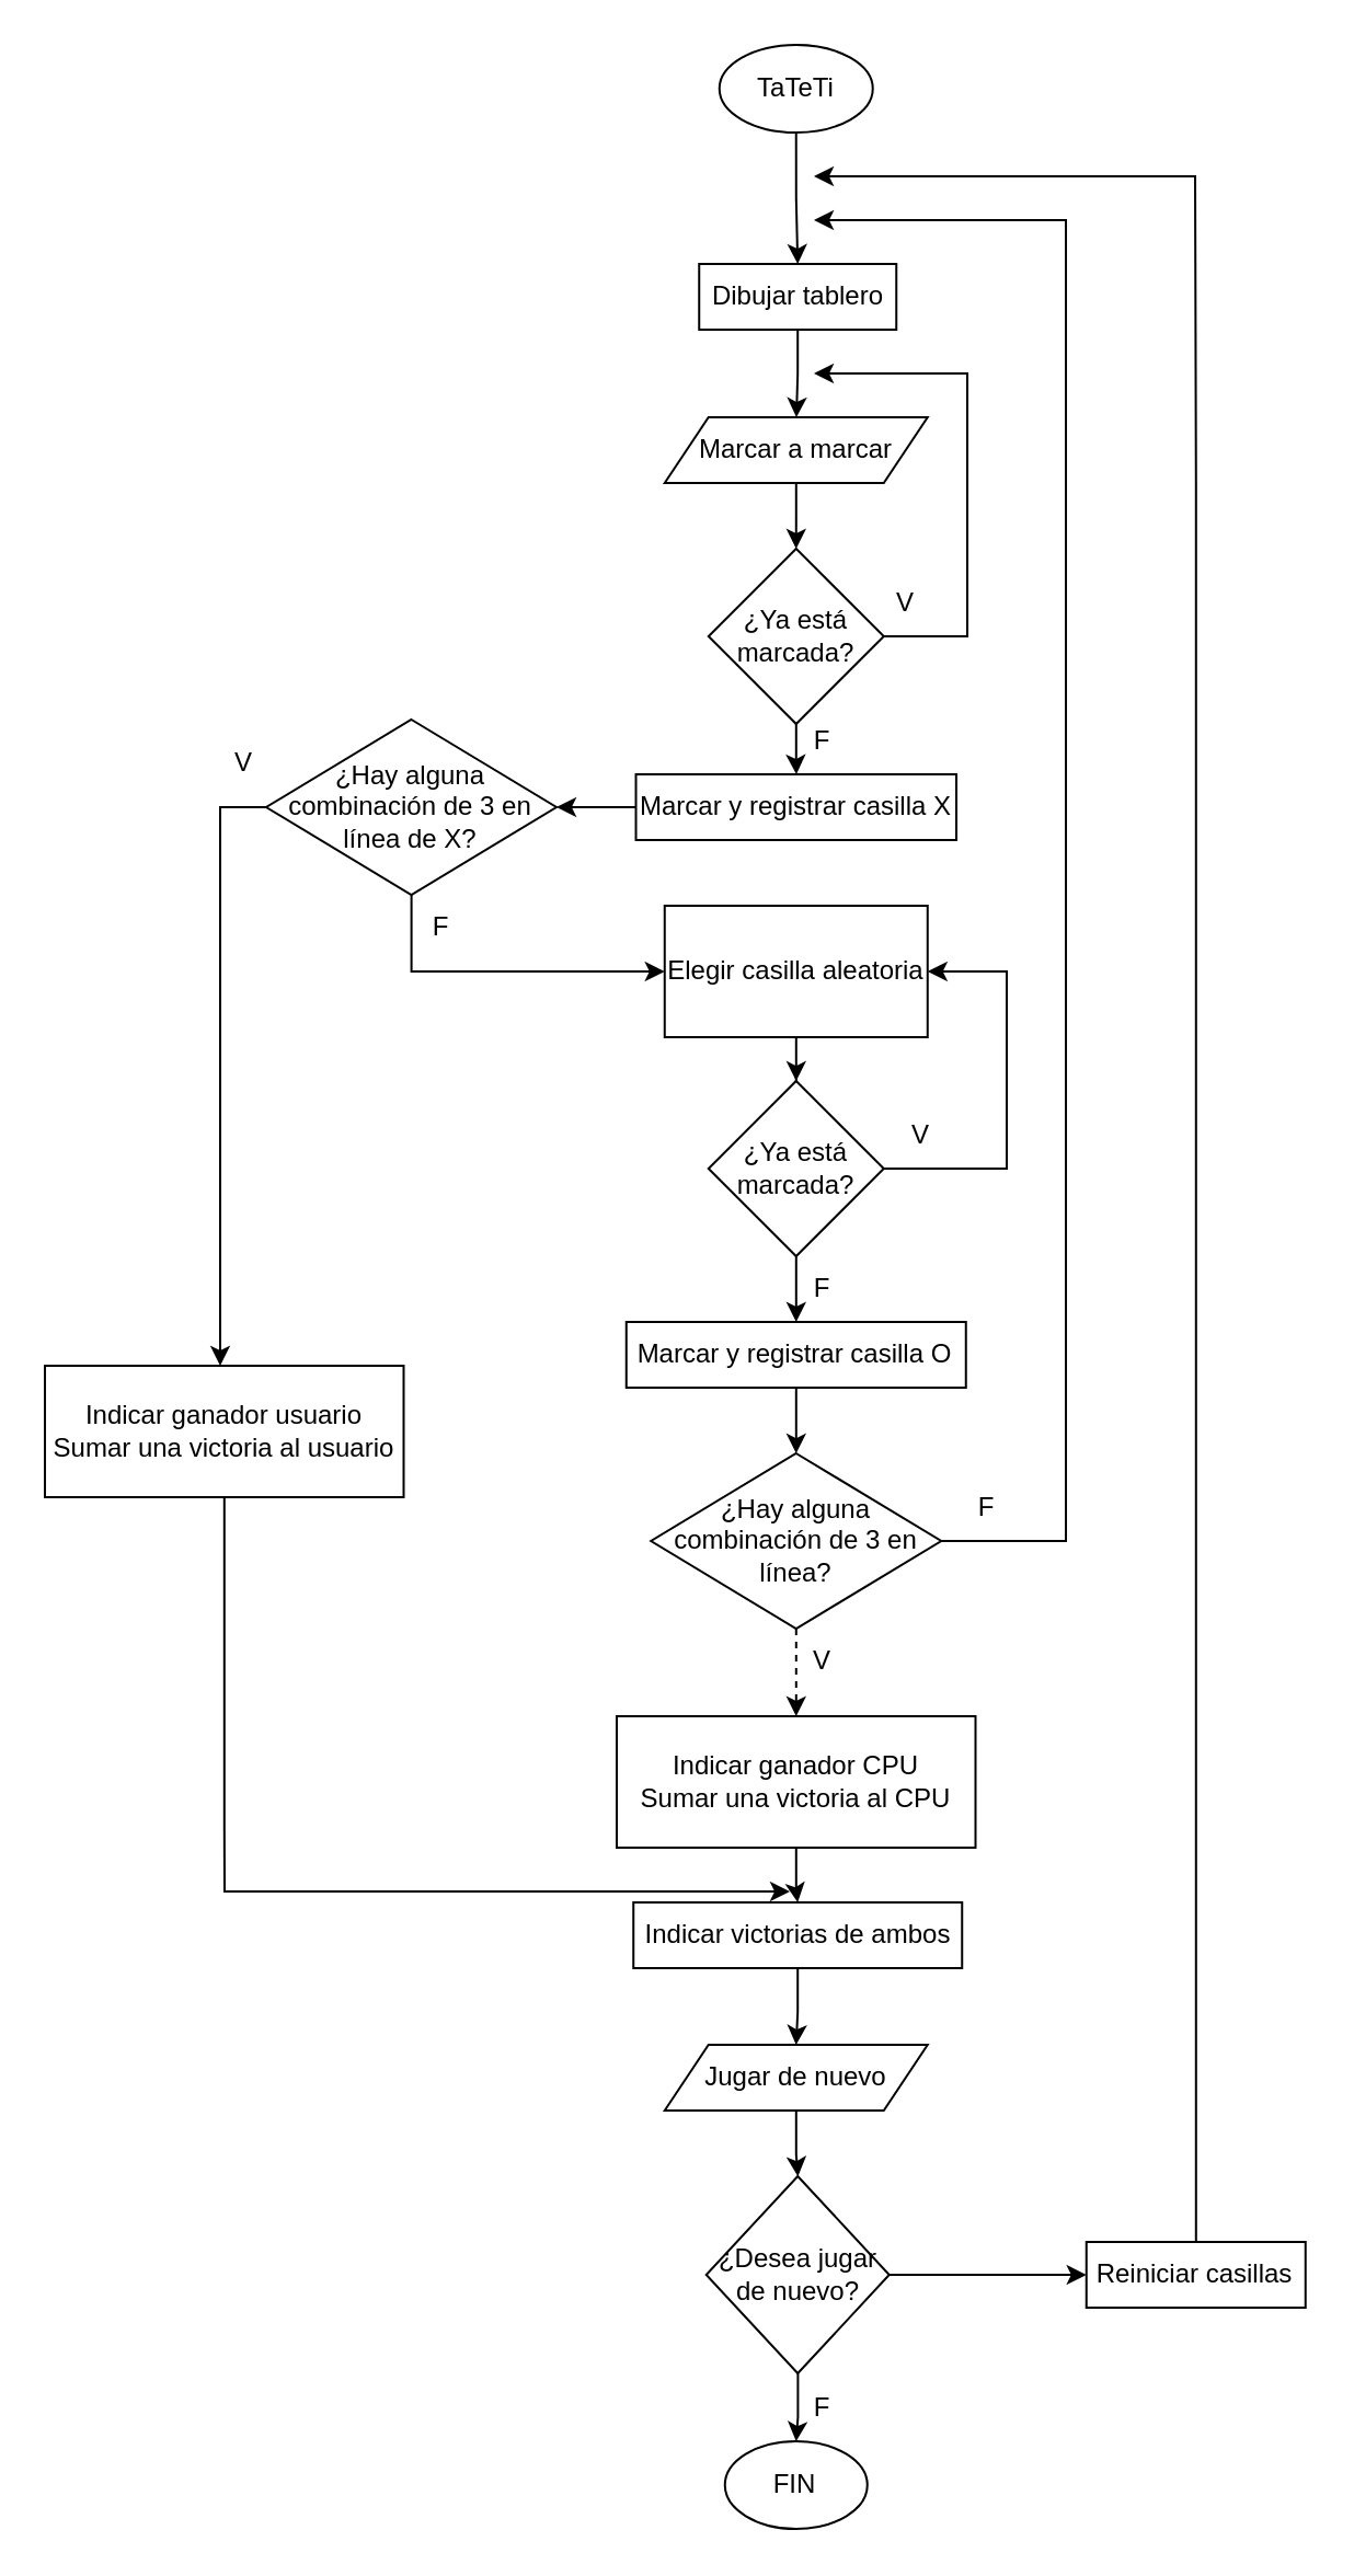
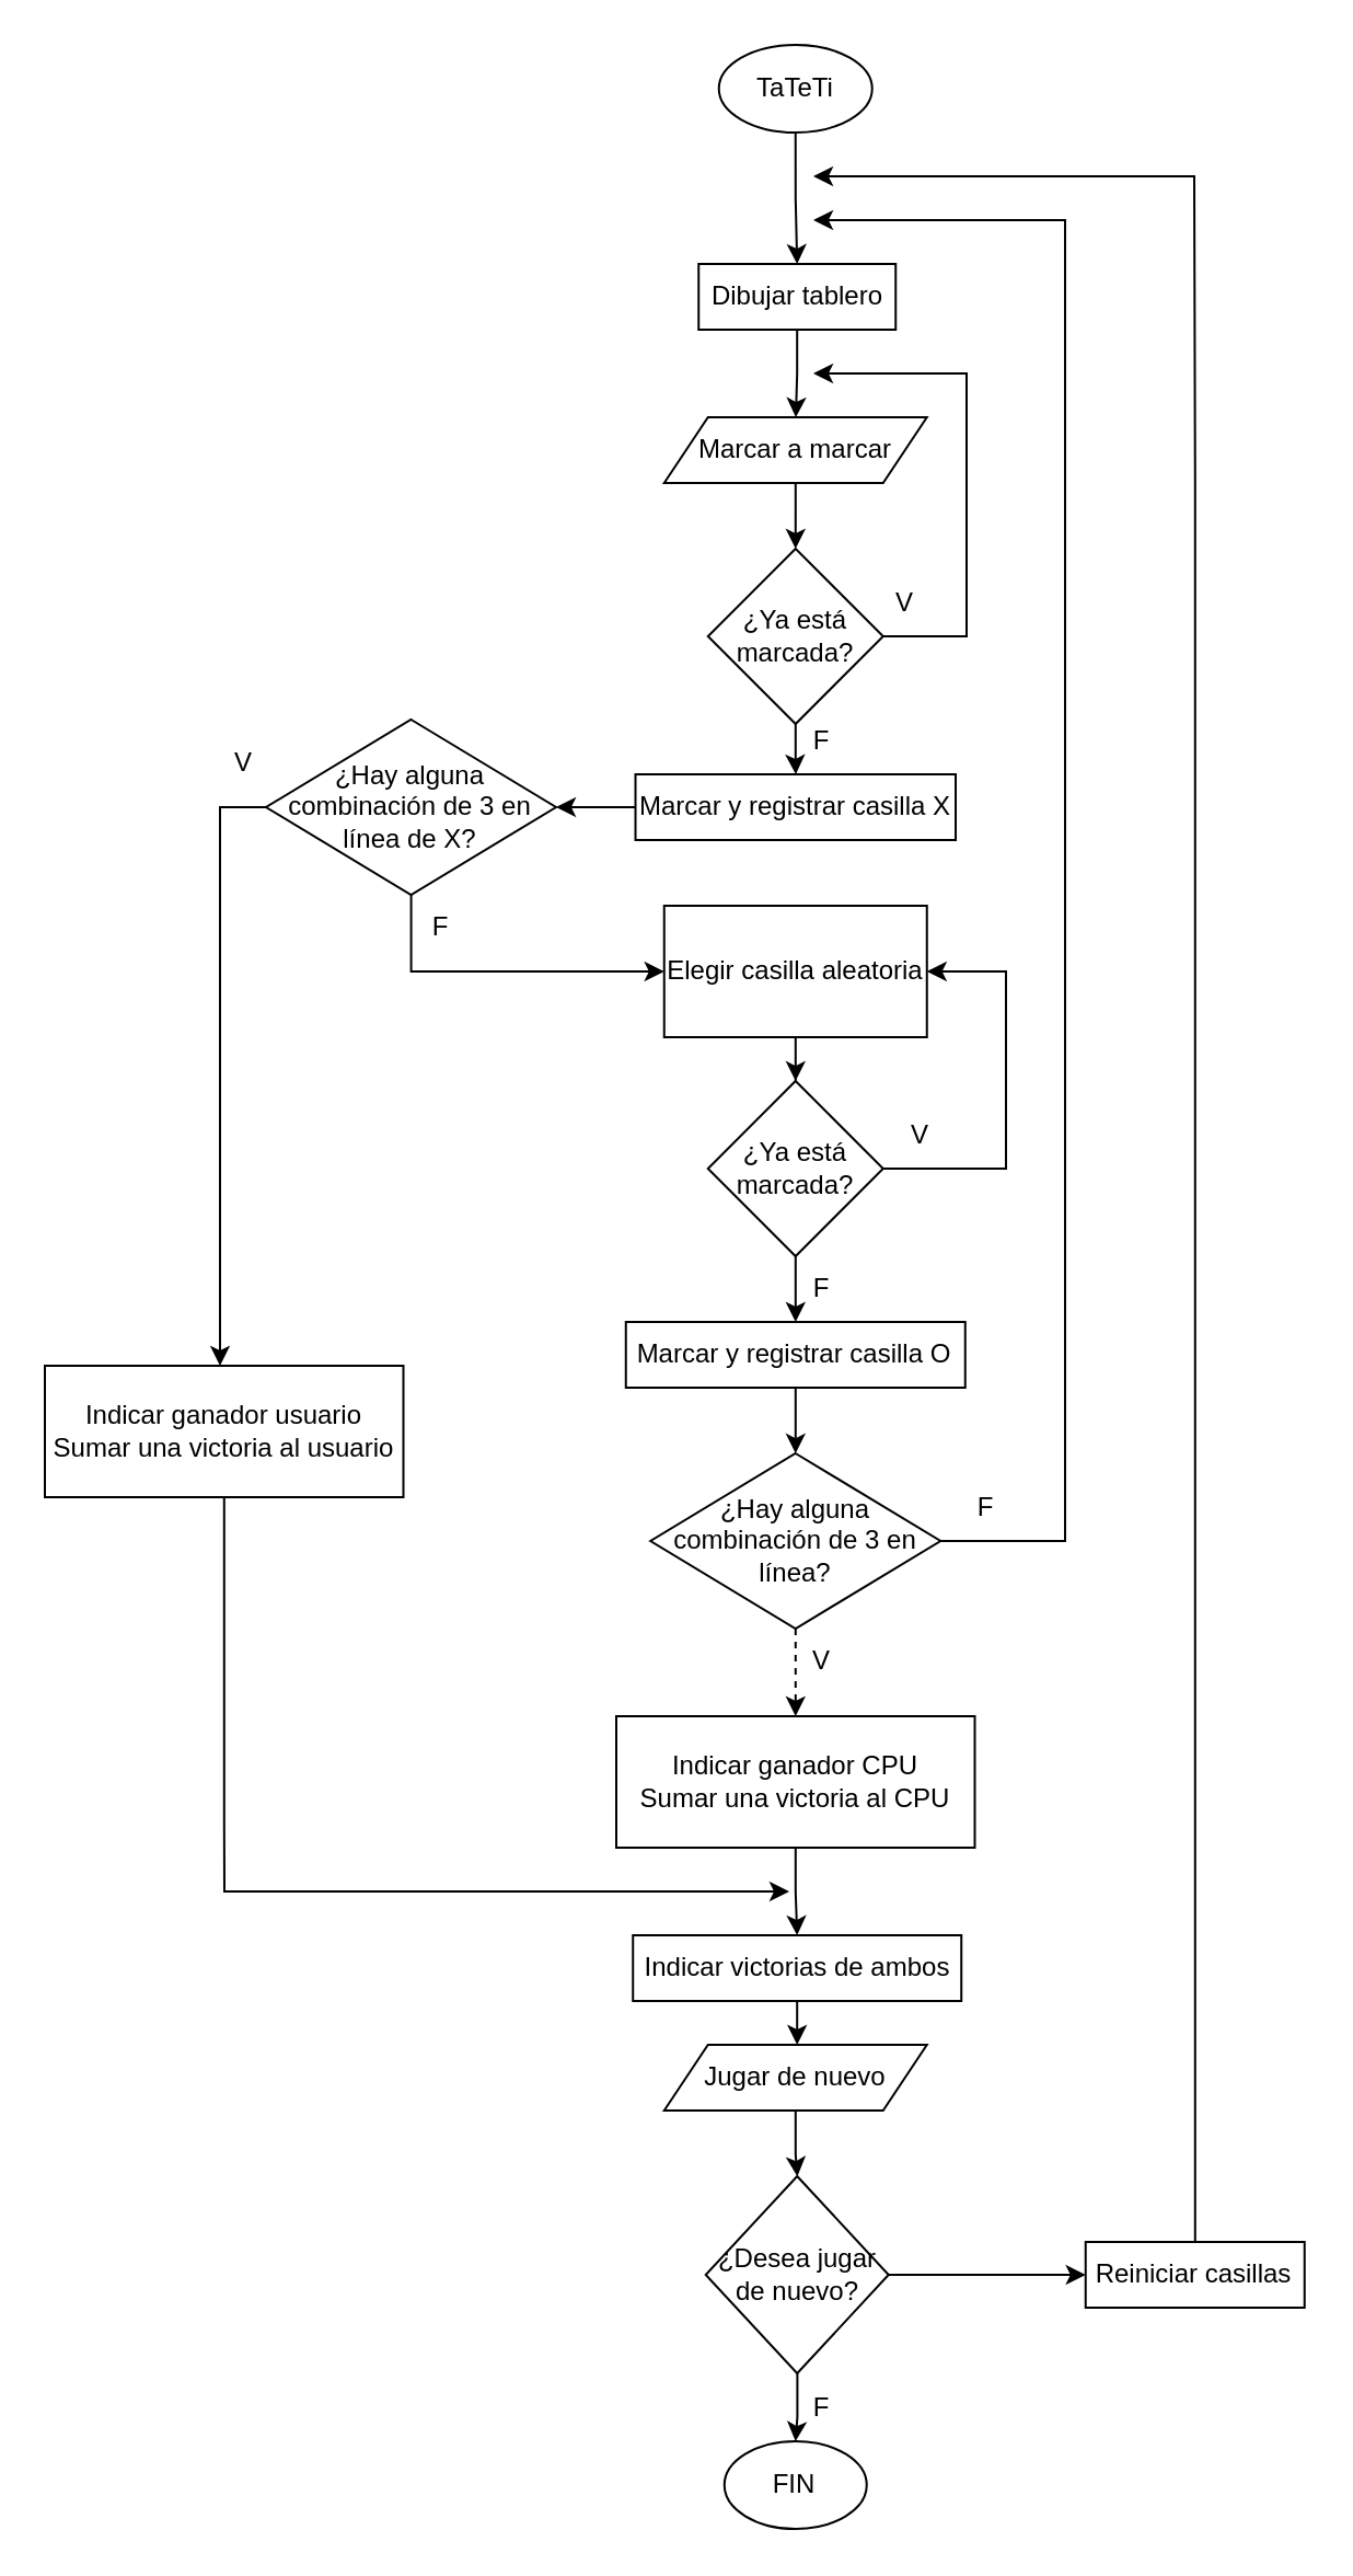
  <mxCell id="0" />
  <mxCell id="1" parent="0" />
  <mxCell id="2" value="" style="edgeStyle=orthogonalEdgeStyle;rounded=0;orthogonalLoop=1;jettySize=auto;html=1;" parent="1" source="3" target="34" edge="1"><mxGeometry relative="1" as="geometry" /></mxCell>
  <mxCell id="3" value="TaTeTi" style="ellipse;whiteSpace=wrap;html=1;" parent="1" vertex="1"><mxGeometry x="327.87" y="20" width="70" height="40" as="geometry" /></mxCell>
  <mxCell id="4" value="" style="edgeStyle=orthogonalEdgeStyle;rounded=0;orthogonalLoop=1;jettySize=auto;html=1;entryX=0.5;entryY=0;entryDx=0;entryDy=0;" parent="1" source="5" target="37" edge="1"><mxGeometry relative="1" as="geometry" /></mxCell>
  <mxCell id="5" value="Marcar a marcar" style="shape=parallelogram;perimeter=parallelogramPerimeter;whiteSpace=wrap;html=1;fixedSize=1;" parent="1" vertex="1"><mxGeometry x="302.88" y="190" width="120" height="30" as="geometry" /></mxCell>
  <mxCell id="6" value="" style="edgeStyle=orthogonalEdgeStyle;rounded=0;orthogonalLoop=1;jettySize=auto;html=1;" parent="1" source="7" target="12" edge="1"><mxGeometry relative="1" as="geometry" /></mxCell>
  <mxCell id="7" value="Elegir casilla aleatoria" style="rounded=0;whiteSpace=wrap;html=1;" parent="1" vertex="1"><mxGeometry x="302.88" y="413" width="120" height="60" as="geometry" /></mxCell>
  <mxCell id="8" value="" style="edgeStyle=orthogonalEdgeStyle;rounded=0;orthogonalLoop=1;jettySize=auto;html=1;" parent="1" source="9" target="42" edge="1"><mxGeometry relative="1" as="geometry" /></mxCell>
  <mxCell id="9" value="Marcar y registrar casilla X" style="rounded=0;whiteSpace=wrap;html=1;" parent="1" vertex="1"><mxGeometry x="289.76" y="353" width="146.25" height="30" as="geometry" /></mxCell>
  <mxCell id="10" style="edgeStyle=orthogonalEdgeStyle;rounded=0;orthogonalLoop=1;jettySize=auto;html=1;entryX=1;entryY=0.5;entryDx=0;entryDy=0;" parent="1" source="12" target="7" edge="1"><mxGeometry relative="1" as="geometry"><mxPoint x="367.88" y="393" as="targetPoint" /><Array as="points"><mxPoint x="459" y="533" /><mxPoint x="459" y="443" /></Array></mxGeometry></mxCell>
  <mxCell id="11" value="" style="edgeStyle=orthogonalEdgeStyle;rounded=0;orthogonalLoop=1;jettySize=auto;html=1;" parent="1" source="12" target="15" edge="1"><mxGeometry relative="1" as="geometry" /></mxCell>
  <mxCell id="12" value="¿Ya está marcada?" style="rhombus;whiteSpace=wrap;html=1;" parent="1" vertex="1"><mxGeometry x="322.88" y="493" width="80" height="80" as="geometry" /></mxCell>
  <mxCell id="13" value="V" style="text;html=1;align=center;verticalAlign=middle;whiteSpace=wrap;rounded=0;" parent="1" vertex="1"><mxGeometry x="410.38" y="503" width="20" height="30" as="geometry" /></mxCell>
  <mxCell id="14" value="" style="edgeStyle=orthogonalEdgeStyle;rounded=0;orthogonalLoop=1;jettySize=auto;html=1;" parent="1" source="15" target="19" edge="1"><mxGeometry relative="1" as="geometry" /></mxCell>
  <mxCell id="15" value="Marcar y registrar casilla O" style="rounded=0;whiteSpace=wrap;html=1;" parent="1" vertex="1"><mxGeometry x="285.38" y="603" width="155" height="30" as="geometry" /></mxCell>
  <mxCell id="16" value="F" style="text;html=1;align=center;verticalAlign=middle;whiteSpace=wrap;rounded=0;" parent="1" vertex="1"><mxGeometry x="365.38" y="573" width="20" height="30" as="geometry" /></mxCell>
  <mxCell id="17" value="" style="edgeStyle=orthogonalEdgeStyle;rounded=0;orthogonalLoop=1;jettySize=auto;html=1;dashed=1;" parent="1" source="19" target="21" edge="1"><mxGeometry relative="1" as="geometry" /></mxCell>
  <mxCell id="18" style="edgeStyle=orthogonalEdgeStyle;rounded=0;orthogonalLoop=1;jettySize=auto;html=1;exitX=1;exitY=0.5;exitDx=0;exitDy=0;" parent="1" source="19" edge="1"><mxGeometry relative="1" as="geometry"><mxPoint x="371" y="100" as="targetPoint" /><Array as="points"><mxPoint x="486" y="703" /><mxPoint x="486" y="100" /></Array></mxGeometry></mxCell>
  <mxCell id="19" value="¿Hay alguna combinación de 3 en línea?" style="rhombus;whiteSpace=wrap;html=1;" parent="1" vertex="1"><mxGeometry x="296.63" y="663" width="132.49" height="80" as="geometry" /></mxCell>
  <mxCell id="20" value="" style="edgeStyle=orthogonalEdgeStyle;rounded=0;orthogonalLoop=1;jettySize=auto;html=1;" parent="1" source="21" target="47" edge="1"><mxGeometry relative="1" as="geometry" /></mxCell>
  <mxCell id="21" value="&lt;div&gt;&lt;span style=&quot;background-color: initial;&quot;&gt;Indicar ganador CPU&lt;/span&gt;&lt;br&gt;&lt;/div&gt;&lt;div&gt;Sumar una victoria al CPU&lt;/div&gt;" style="rounded=0;whiteSpace=wrap;html=1;" parent="1" vertex="1"><mxGeometry x="281" y="783" width="163.75" height="60" as="geometry" /></mxCell>
  <mxCell id="22" value="" style="edgeStyle=orthogonalEdgeStyle;rounded=0;orthogonalLoop=1;jettySize=auto;html=1;" parent="1" source="23" target="26" edge="1"><mxGeometry relative="1" as="geometry" /></mxCell>
  <mxCell id="23" value="Jugar de nuevo" style="shape=parallelogram;perimeter=parallelogramPerimeter;whiteSpace=wrap;html=1;fixedSize=1;" parent="1" vertex="1"><mxGeometry x="302.88" y="933" width="120" height="30" as="geometry" /></mxCell>
  <mxCell id="24" value="" style="edgeStyle=orthogonalEdgeStyle;rounded=0;orthogonalLoop=1;jettySize=auto;html=1;" parent="1" source="26" target="29" edge="1"><mxGeometry relative="1" as="geometry" /></mxCell>
  <mxCell id="25" value="" style="edgeStyle=orthogonalEdgeStyle;rounded=0;orthogonalLoop=1;jettySize=auto;html=1;" parent="1" source="26" target="32" edge="1"><mxGeometry relative="1" as="geometry" /></mxCell>
  <mxCell id="26" value="¿Desea jugar de nuevo?" style="rhombus;whiteSpace=wrap;html=1;" parent="1" vertex="1"><mxGeometry x="321.86" y="993" width="83.51" height="90" as="geometry" /></mxCell>
  <mxCell id="27" value="V" style="text;html=1;align=center;verticalAlign=middle;whiteSpace=wrap;rounded=0;" parent="1" vertex="1"><mxGeometry x="365.38" y="743" width="20" height="30" as="geometry" /></mxCell>
  <mxCell id="28" value="F" style="text;html=1;align=center;verticalAlign=middle;whiteSpace=wrap;rounded=0;" parent="1" vertex="1"><mxGeometry x="440.38" y="673" width="20" height="30" as="geometry" /></mxCell>
  <mxCell id="29" value="FIN" style="ellipse;whiteSpace=wrap;html=1;" parent="1" vertex="1"><mxGeometry x="330.38" y="1114" width="65" height="40" as="geometry" /></mxCell>
  <mxCell id="30" value="F" style="text;html=1;align=center;verticalAlign=middle;whiteSpace=wrap;rounded=0;" parent="1" vertex="1"><mxGeometry x="365.37" y="1084" width="20" height="30" as="geometry" /></mxCell>
  <mxCell id="31" style="edgeStyle=orthogonalEdgeStyle;rounded=0;orthogonalLoop=1;jettySize=auto;html=1;" parent="1" source="32" edge="1"><mxGeometry relative="1" as="geometry"><mxPoint x="371" y="80" as="targetPoint" /><Array as="points"><mxPoint x="545" y="220" /><mxPoint x="545" y="170" /></Array></mxGeometry></mxCell>
  <mxCell id="32" value="Reiniciar casillas" style="rounded=0;whiteSpace=wrap;html=1;" parent="1" vertex="1"><mxGeometry x="495.37" y="1023" width="100" height="30" as="geometry" /></mxCell>
  <mxCell id="33" value="" style="edgeStyle=orthogonalEdgeStyle;rounded=0;orthogonalLoop=1;jettySize=auto;html=1;" parent="1" source="34" edge="1"><mxGeometry relative="1" as="geometry"><mxPoint x="363" y="190" as="targetPoint" /></mxGeometry></mxCell>
  <mxCell id="34" value="Dibujar tablero" style="rounded=0;whiteSpace=wrap;html=1;" parent="1" vertex="1"><mxGeometry x="318.62" y="120" width="90" height="30" as="geometry" /></mxCell>
  <mxCell id="35" value="" style="edgeStyle=orthogonalEdgeStyle;rounded=0;orthogonalLoop=1;jettySize=auto;html=1;" parent="1" source="37" target="9" edge="1"><mxGeometry relative="1" as="geometry" /></mxCell>
  <mxCell id="36" style="edgeStyle=orthogonalEdgeStyle;rounded=0;orthogonalLoop=1;jettySize=auto;html=1;" parent="1" source="37" edge="1"><mxGeometry relative="1" as="geometry"><mxPoint x="371" y="170" as="targetPoint" /><Array as="points"><mxPoint x="441" y="290" /></Array></mxGeometry></mxCell>
  <mxCell id="37" value="¿Ya está marcada?" style="rhombus;whiteSpace=wrap;html=1;" parent="1" vertex="1"><mxGeometry x="322.89" y="250" width="80" height="80" as="geometry" /></mxCell>
  <mxCell id="38" value="F" style="text;html=1;align=center;verticalAlign=middle;whiteSpace=wrap;rounded=0;" parent="1" vertex="1"><mxGeometry x="365.38" y="323" width="20" height="30" as="geometry" /></mxCell>
  <mxCell id="39" value="V" style="text;html=1;align=center;verticalAlign=middle;whiteSpace=wrap;rounded=0;" parent="1" vertex="1"><mxGeometry x="402.89" y="260" width="20" height="30" as="geometry" /></mxCell>
  <mxCell id="40" style="edgeStyle=orthogonalEdgeStyle;rounded=0;orthogonalLoop=1;jettySize=auto;html=1;entryX=0;entryY=0.5;entryDx=0;entryDy=0;" parent="1" source="42" target="7" edge="1"><mxGeometry relative="1" as="geometry"><mxPoint x="187" y="450" as="targetPoint" /><Array as="points"><mxPoint x="187" y="443" /></Array></mxGeometry></mxCell>
  <mxCell id="41" style="edgeStyle=orthogonalEdgeStyle;rounded=0;orthogonalLoop=1;jettySize=auto;html=1;" parent="1" source="42" edge="1"><mxGeometry relative="1" as="geometry"><mxPoint x="100" y="623" as="targetPoint" /><Array as="points"><mxPoint x="100" y="368" /><mxPoint x="100" y="623" /></Array></mxGeometry></mxCell>
  <mxCell id="42" value="¿Hay alguna combinación de 3 en línea de X?" style="rhombus;whiteSpace=wrap;html=1;" parent="1" vertex="1"><mxGeometry x="121" y="328" width="132.49" height="80" as="geometry" /></mxCell>
  <mxCell id="43" value="F" style="text;html=1;align=center;verticalAlign=middle;whiteSpace=wrap;rounded=0;" parent="1" vertex="1"><mxGeometry x="191" y="408" width="20" height="30" as="geometry" /></mxCell>
  <mxCell id="44" style="edgeStyle=orthogonalEdgeStyle;rounded=0;orthogonalLoop=1;jettySize=auto;html=1;" parent="1" source="45" edge="1"><mxGeometry relative="1" as="geometry"><mxPoint x="360" y="863" as="targetPoint" /><Array as="points"><mxPoint x="102" y="833" /><mxPoint x="102" y="863" /></Array></mxGeometry></mxCell>
  <mxCell id="45" value="&lt;div&gt;&lt;span style=&quot;background-color: initial;&quot;&gt;Indicar ganador usuario&lt;/span&gt;&lt;br&gt;&lt;/div&gt;&lt;div&gt;Sumar una victoria al usuario&lt;/div&gt;" style="rounded=0;whiteSpace=wrap;html=1;" parent="1" vertex="1"><mxGeometry x="20" y="623" width="163.75" height="60" as="geometry" /></mxCell>
  <mxCell id="46" value="" style="edgeStyle=orthogonalEdgeStyle;rounded=0;orthogonalLoop=1;jettySize=auto;html=1;entryX=0.5;entryY=0;entryDx=0;entryDy=0;" parent="1" source="47" target="23" edge="1"><mxGeometry relative="1" as="geometry" /></mxCell>
- <mxCell id="47" value="Indicar victorias de ambos" style="rounded=0;whiteSpace=wrap;html=1;" parent="1" vertex="1"><mxGeometry x="288.62" y="868" width="150" height="30" as="geometry" /></mxCell>
+ <mxCell id="47" value="Indicar victorias de ambos" style="rounded=0;whiteSpace=wrap;html=1;" parent="1" vertex="1"><mxGeometry x="288.62" y="883" width="150" height="30" as="geometry" /></mxCell>
  <mxCell id="48" value="V" style="text;html=1;align=center;verticalAlign=middle;whiteSpace=wrap;rounded=0;" parent="1" vertex="1"><mxGeometry x="101" y="333" width="20" height="30" as="geometry" /></mxCell>
